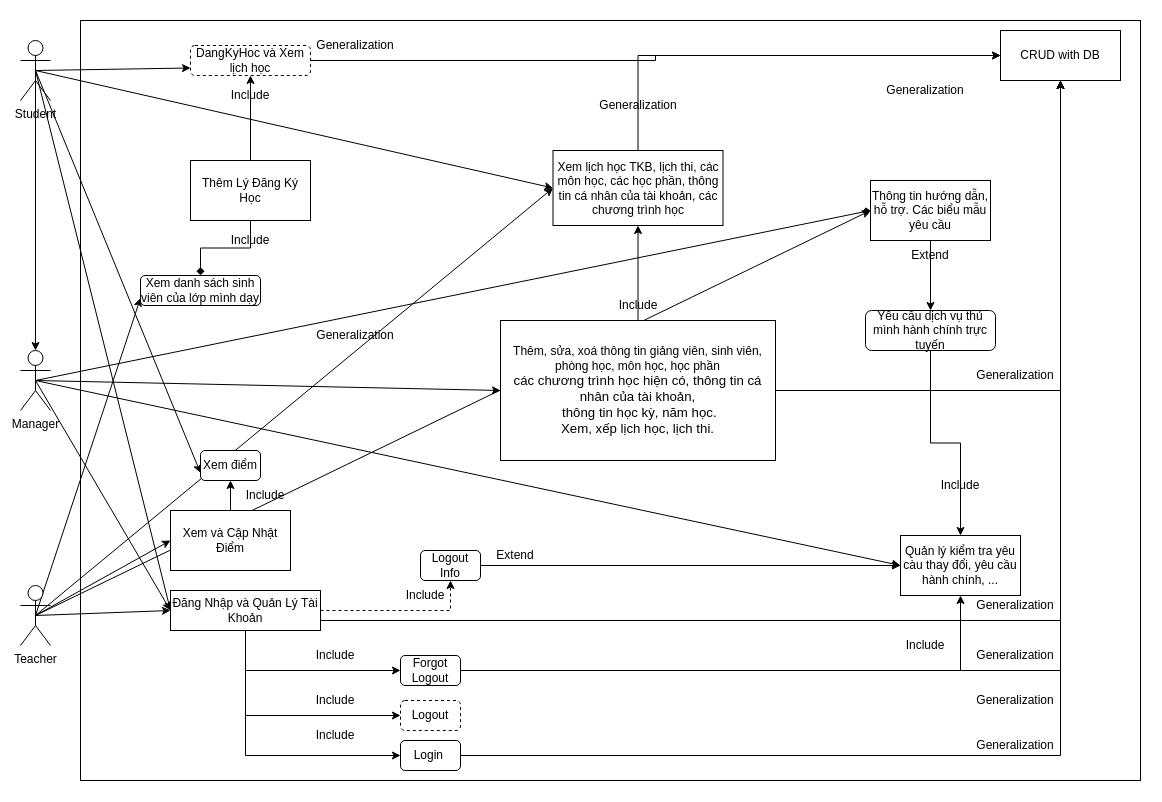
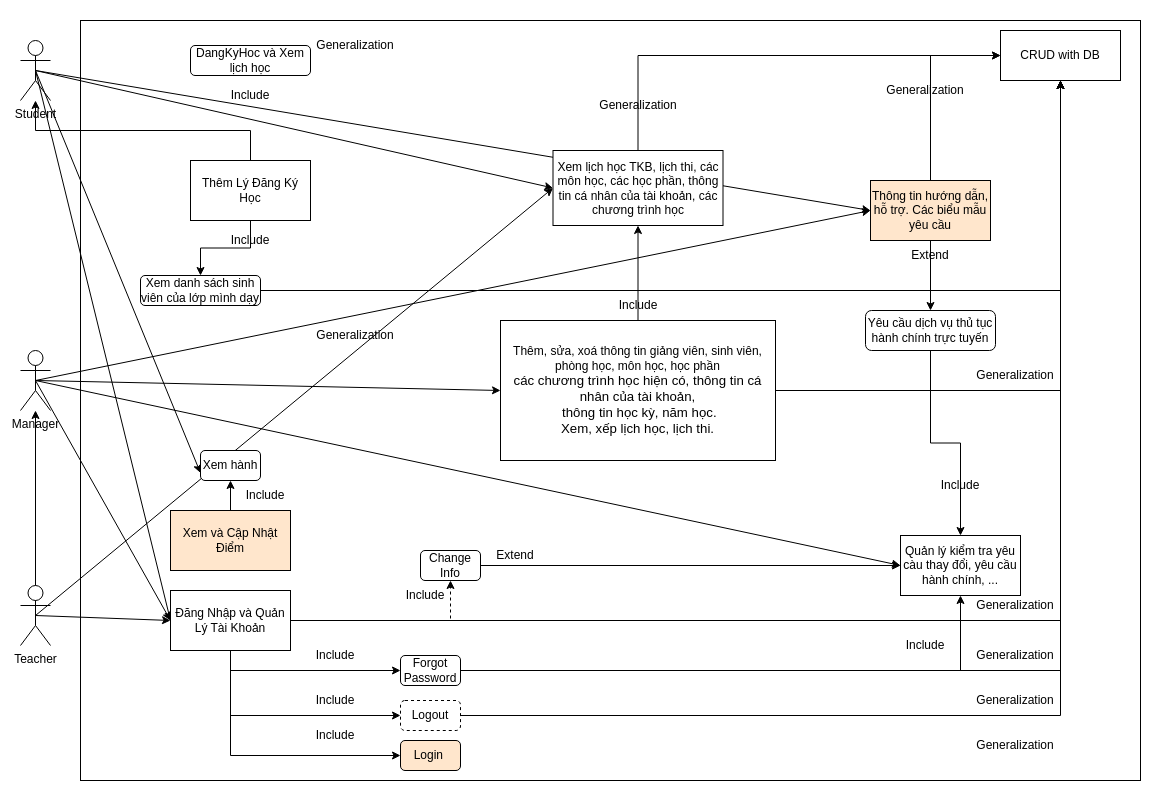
  <mxCell id="0" />
  <mxCell id="1" parent="0" />
  <mxCell id="2" value="" style="rounded=0;whiteSpace=wrap;html=1;" vertex="1" parent="1"><mxGeometry x="80" y="20" width="1060" height="760" as="geometry" /></mxCell>
  <mxCell id="3" style="rounded=0;orthogonalLoop=1;jettySize=auto;html=1;exitX=0.5;exitY=0.5;exitDx=0;exitDy=0;exitPerimeter=0;entryX=0;entryY=0.5;entryDx=0;entryDy=0;" edge="1" parent="1" source="8" target="25"><mxGeometry relative="1" as="geometry" /></mxCell>
- <mxCell id="4" style="rounded=0;orthogonalLoop=1;jettySize=auto;html=1;exitX=0.5;exitY=0.5;exitDx=0;exitDy=0;exitPerimeter=0;entryX=0;entryY=0.75;entryDx=0;entryDy=0;" edge="1" parent="1" source="8" target="53"><mxGeometry relative="1" as="geometry" /></mxCell>
  <mxCell id="5" style="rounded=0;orthogonalLoop=1;jettySize=auto;html=1;exitX=0.5;exitY=0.5;exitDx=0;exitDy=0;exitPerimeter=0;entryX=0;entryY=0.75;entryDx=0;entryDy=0;" edge="1" parent="1" source="8" target="60"><mxGeometry relative="1" as="geometry" /></mxCell>
  <mxCell id="6" style="rounded=0;orthogonalLoop=1;jettySize=auto;html=1;exitX=0.5;exitY=0.5;exitDx=0;exitDy=0;exitPerimeter=0;entryX=0;entryY=0.5;entryDx=0;entryDy=0;" edge="1" parent="1" source="8" target="67"><mxGeometry relative="1" as="geometry" /></mxCell>
- <mxCell id="7" style="rounded=0;orthogonalLoop=1;jettySize=auto;html=1;exitX=0.5;exitY=0.5;exitDx=0;exitDy=0;exitPerimeter=0;" edge="1" parent="1" source="8" target="19"><mxGeometry relative="1" as="geometry" /></mxCell>
+ <mxCell id="7" style="rounded=0;orthogonalLoop=1;jettySize=auto;html=1;exitX=0.5;exitY=0.5;exitDx=0;exitDy=0;exitPerimeter=0;entryX=0;entryY=0.5;entryDx=0;entryDy=0;" edge="1" parent="1" source="8" target="72"><mxGeometry relative="1" as="geometry" /></mxCell>
  <mxCell id="8" value="Student" style="shape=umlActor;verticalLabelPosition=bottom;verticalAlign=top;html=1;outlineConnect=0;" vertex="1" parent="1"><mxGeometry x="20" y="40" width="30" height="60" as="geometry" /></mxCell>
  <mxCell id="9" style="rounded=0;orthogonalLoop=1;jettySize=auto;html=1;exitX=0.5;exitY=0.5;exitDx=0;exitDy=0;exitPerimeter=0;entryX=0;entryY=0.5;entryDx=0;entryDy=0;" edge="1" parent="1" source="14" target="25"><mxGeometry relative="1" as="geometry"><mxPoint x="160" y="360" as="targetPoint" /></mxGeometry></mxCell>
- <mxCell id="10" style="rounded=0;orthogonalLoop=1;jettySize=auto;html=1;exitX=0.5;exitY=0.5;exitDx=0;exitDy=0;exitPerimeter=0;entryX=0;entryY=0.75;entryDx=0;entryDy=0;" edge="1" parent="1" source="14" target="55"><mxGeometry relative="1" as="geometry" /></mxCell>
- <mxCell id="11" style="rounded=0;orthogonalLoop=1;jettySize=auto;html=1;exitX=0.5;exitY=0.5;exitDx=0;exitDy=0;exitPerimeter=0;entryX=0;entryY=0.5;entryDx=0;entryDy=0;" edge="1" parent="1" source="14" target="44"><mxGeometry relative="1" as="geometry" /></mxCell>
+ <mxCell id="10" style="rounded=0;orthogonalLoop=1;jettySize=auto;html=1;exitX=0.5;exitY=0.5;exitDx=0;exitDy=0;exitPerimeter=0;" edge="1" parent="1" source="14" target="19"><mxGeometry relative="1" as="geometry" /></mxCell>
  <mxCell id="12" style="rounded=0;orthogonalLoop=1;jettySize=auto;html=1;exitX=0.5;exitY=0.5;exitDx=0;exitDy=0;exitPerimeter=0;entryX=0;entryY=0.5;entryDx=0;entryDy=0;" edge="1" parent="1" source="14" target="67"><mxGeometry relative="1" as="geometry" /></mxCell>
- <mxCell id="13" style="rounded=0;orthogonalLoop=1;jettySize=auto;html=1;exitX=0.5;exitY=0.5;exitDx=0;exitDy=0;exitPerimeter=0;entryX=0;entryY=0.5;entryDx=0;entryDy=0;" edge="1" parent="1" source="14" target="72"><mxGeometry relative="1" as="geometry" /></mxCell>
  <mxCell id="14" value="Teacher" style="shape=umlActor;verticalLabelPosition=bottom;verticalAlign=top;html=1;outlineConnect=0;" vertex="1" parent="1"><mxGeometry x="20" y="585" width="30" height="60" as="geometry" /></mxCell>
  <mxCell id="15" style="rounded=0;orthogonalLoop=1;jettySize=auto;html=1;exitX=0.5;exitY=0.5;exitDx=0;exitDy=0;exitPerimeter=0;entryX=0;entryY=0.5;entryDx=0;entryDy=0;" edge="1" parent="1" source="19" target="25"><mxGeometry relative="1" as="geometry" /></mxCell>
  <mxCell id="16" style="rounded=0;orthogonalLoop=1;jettySize=auto;html=1;exitX=0.5;exitY=0.5;exitDx=0;exitDy=0;exitPerimeter=0;entryX=0;entryY=0.5;entryDx=0;entryDy=0;" edge="1" parent="1" source="19" target="64"><mxGeometry relative="1" as="geometry" /></mxCell>
- <mxCell id="17" style="rounded=0;orthogonalLoop=1;jettySize=auto;html=1;exitX=0.5;exitY=0.5;exitDx=0;exitDy=0;exitPerimeter=0;entryX=0;entryY=0.5;entryDx=0;entryDy=0;endArrow=diamond;" edge="1" parent="1" source="19" target="72"><mxGeometry relative="1" as="geometry" /></mxCell>
+ <mxCell id="17" style="rounded=0;orthogonalLoop=1;jettySize=auto;html=1;exitX=0.5;exitY=0.5;exitDx=0;exitDy=0;exitPerimeter=0;entryX=0;entryY=0.5;entryDx=0;entryDy=0;" edge="1" parent="1" source="19" target="72"><mxGeometry relative="1" as="geometry" /></mxCell>
  <mxCell id="18" style="rounded=0;orthogonalLoop=1;jettySize=auto;html=1;exitX=0.5;exitY=0.5;exitDx=0;exitDy=0;exitPerimeter=0;entryX=0;entryY=0.5;entryDx=0;entryDy=0;" edge="1" parent="1" source="19" target="35"><mxGeometry relative="1" as="geometry" /></mxCell>
  <mxCell id="19" value="Manager" style="shape=umlActor;verticalLabelPosition=bottom;verticalAlign=top;html=1;outlineConnect=0;" vertex="1" parent="1"><mxGeometry x="20" y="350" width="30" height="60" as="geometry" /></mxCell>
  <mxCell id="20" style="edgeStyle=orthogonalEdgeStyle;rounded=0;orthogonalLoop=1;jettySize=auto;html=1;exitX=1;exitY=0.5;exitDx=0;exitDy=0;entryX=0.5;entryY=1;entryDx=0;entryDy=0;" edge="1" parent="1" source="25" target="26"><mxGeometry relative="1" as="geometry"><mxPoint x="1040" y="260" as="targetPoint" /><Array as="points"><mxPoint x="1060" y="620" /></Array></mxGeometry></mxCell>
  <mxCell id="21" style="edgeStyle=orthogonalEdgeStyle;rounded=0;orthogonalLoop=1;jettySize=auto;html=1;exitX=0.5;exitY=1;exitDx=0;exitDy=0;entryX=0;entryY=0.5;entryDx=0;entryDy=0;" edge="1" parent="1" source="25" target="34"><mxGeometry relative="1" as="geometry" /></mxCell>
  <mxCell id="22" style="edgeStyle=orthogonalEdgeStyle;rounded=0;orthogonalLoop=1;jettySize=auto;html=1;entryX=0;entryY=0.5;entryDx=0;entryDy=0;exitX=0.5;exitY=1;exitDx=0;exitDy=0;" edge="1" parent="1" source="25" target="31"><mxGeometry relative="1" as="geometry" /></mxCell>
  <mxCell id="23" style="edgeStyle=orthogonalEdgeStyle;rounded=0;orthogonalLoop=1;jettySize=auto;html=1;exitX=0.5;exitY=1;exitDx=0;exitDy=0;entryX=0;entryY=0.5;entryDx=0;entryDy=0;" edge="1" parent="1" source="25" target="29"><mxGeometry relative="1" as="geometry" /></mxCell>
  <mxCell id="24" style="edgeStyle=orthogonalEdgeStyle;rounded=0;orthogonalLoop=1;jettySize=auto;html=1;exitX=1;exitY=0.5;exitDx=0;exitDy=0;entryX=0.5;entryY=1;entryDx=0;entryDy=0;dashed=1;" edge="1" parent="1" source="25" target="49"><mxGeometry relative="1" as="geometry" /></mxCell>
- <mxCell id="25" value="Đăng Nhập và Quản Lý Tài Khoản" style="rounded=0;whiteSpace=wrap;html=1;" vertex="1" parent="1"><mxGeometry x="170" y="590" width="150" height="40" as="geometry" /></mxCell>
+ <mxCell id="25" value="Đăng Nhập và Quản Lý Tài Khoản" style="rounded=0;whiteSpace=wrap;html=1;" vertex="1" parent="1"><mxGeometry x="170" y="590" width="120" height="60" as="geometry" /></mxCell>
  <mxCell id="26" value="CRUD with DB" style="rounded=0;whiteSpace=wrap;html=1;" vertex="1" parent="1"><mxGeometry x="1000" y="30" width="120" height="50" as="geometry" /></mxCell>
  <mxCell id="27" value="Generalization" style="text;html=1;strokeColor=none;fillColor=none;align=center;verticalAlign=middle;whiteSpace=wrap;rounded=0;" vertex="1" parent="1"><mxGeometry x="310" y="30" width="90" height="30" as="geometry" /></mxCell>
- <mxCell id="28" style="edgeStyle=orthogonalEdgeStyle;rounded=0;orthogonalLoop=1;jettySize=auto;html=1;exitX=1;exitY=0.5;exitDx=0;exitDy=0;entryX=0.5;entryY=1;entryDx=0;entryDy=0;" edge="1" parent="1" source="29" target="26"><mxGeometry relative="1" as="geometry"><mxPoint x="1040" y="260" as="targetPoint" /><Array as="points"><mxPoint x="1060" y="755" /></Array></mxGeometry></mxCell>
- <mxCell id="29" value="Login&amp;nbsp;" style="rounded=1;whiteSpace=wrap;html=1;" vertex="1" parent="1"><mxGeometry x="400" y="740" width="60" height="30" as="geometry" /></mxCell>
+ <mxCell id="29" value="Login&amp;nbsp;" style="rounded=1;whiteSpace=wrap;html=1;fillColor=#ffe6cc;" vertex="1" parent="1"><mxGeometry x="400" y="740" width="60" height="30" as="geometry" /></mxCell>
+ <mxCell id="30" style="edgeStyle=orthogonalEdgeStyle;rounded=0;orthogonalLoop=1;jettySize=auto;html=1;entryX=0.5;entryY=1;entryDx=0;entryDy=0;" edge="1" parent="1" source="31" target="26"><mxGeometry relative="1" as="geometry"><Array as="points"><mxPoint x="1060" y="715" /></Array></mxGeometry></mxCell>
  <mxCell id="31" value="Logout" style="rounded=1;whiteSpace=wrap;html=1;dashed=1;" vertex="1" parent="1"><mxGeometry x="400" y="700" width="60" height="30" as="geometry" /></mxCell>
  <mxCell id="32" style="edgeStyle=orthogonalEdgeStyle;rounded=0;orthogonalLoop=1;jettySize=auto;html=1;" edge="1" parent="1" source="34" target="35"><mxGeometry relative="1" as="geometry" /></mxCell>
  <mxCell id="33" style="edgeStyle=orthogonalEdgeStyle;rounded=0;orthogonalLoop=1;jettySize=auto;html=1;exitX=1;exitY=0.5;exitDx=0;exitDy=0;entryX=0.5;entryY=1;entryDx=0;entryDy=0;" edge="1" parent="1" source="34" target="26"><mxGeometry relative="1" as="geometry"><Array as="points"><mxPoint x="1060" y="670" /></Array></mxGeometry></mxCell>
- <mxCell id="34" value="Forgot Logout" style="rounded=1;whiteSpace=wrap;html=1;" vertex="1" parent="1"><mxGeometry x="400" y="655" width="60" height="30" as="geometry" /></mxCell>
+ <mxCell id="34" value="Forgot Password" style="rounded=1;whiteSpace=wrap;html=1;" vertex="1" parent="1"><mxGeometry x="400" y="655" width="60" height="30" as="geometry" /></mxCell>
  <mxCell id="35" value="Quản lý kiểm tra yêu càu thay đổi, yêu cầu hành chính, ..." style="rounded=0;whiteSpace=wrap;html=1;" vertex="1" parent="1"><mxGeometry x="900" y="535" width="120" height="60" as="geometry" /></mxCell>
  <mxCell id="36" value="Generalization" style="text;html=1;strokeColor=none;fillColor=none;align=center;verticalAlign=middle;whiteSpace=wrap;rounded=0;" vertex="1" parent="1"><mxGeometry x="970" y="640" width="90" height="30" as="geometry" /></mxCell>
  <mxCell id="37" value="Generalization" style="text;html=1;strokeColor=none;fillColor=none;align=center;verticalAlign=middle;whiteSpace=wrap;rounded=0;" vertex="1" parent="1"><mxGeometry x="970" y="685" width="90" height="30" as="geometry" /></mxCell>
  <mxCell id="38" value="Generalization" style="text;html=1;strokeColor=none;fillColor=none;align=center;verticalAlign=middle;whiteSpace=wrap;rounded=0;" vertex="1" parent="1"><mxGeometry x="970" y="730" width="90" height="30" as="geometry" /></mxCell>
  <mxCell id="39" value="Include" style="text;html=1;strokeColor=none;fillColor=none;align=center;verticalAlign=middle;whiteSpace=wrap;rounded=0;" vertex="1" parent="1"><mxGeometry x="880" y="630" width="90" height="30" as="geometry" /></mxCell>
  <mxCell id="40" value="Include" style="text;html=1;strokeColor=none;fillColor=none;align=center;verticalAlign=middle;whiteSpace=wrap;rounded=0;" vertex="1" parent="1"><mxGeometry x="290" y="640" width="90" height="30" as="geometry" /></mxCell>
  <mxCell id="41" value="Include" style="text;html=1;strokeColor=none;fillColor=none;align=center;verticalAlign=middle;whiteSpace=wrap;rounded=0;" vertex="1" parent="1"><mxGeometry x="290" y="685" width="90" height="30" as="geometry" /></mxCell>
  <mxCell id="42" value="Include" style="text;html=1;strokeColor=none;fillColor=none;align=center;verticalAlign=middle;whiteSpace=wrap;rounded=0;" vertex="1" parent="1"><mxGeometry x="290" y="720" width="90" height="30" as="geometry" /></mxCell>
  <mxCell id="43" style="edgeStyle=orthogonalEdgeStyle;rounded=0;orthogonalLoop=1;jettySize=auto;html=1;entryX=0.5;entryY=1;entryDx=0;entryDy=0;" edge="1" parent="1" source="44" target="60"><mxGeometry relative="1" as="geometry" /></mxCell>
- <mxCell id="44" value="Xem và Cập Nhật Điểm" style="rounded=0;whiteSpace=wrap;html=1;" vertex="1" parent="1"><mxGeometry x="170" y="510" width="120" height="60" as="geometry" /></mxCell>
- <mxCell id="45" style="edgeStyle=orthogonalEdgeStyle;rounded=0;orthogonalLoop=1;jettySize=auto;html=1;exitX=0.5;exitY=0;exitDx=0;exitDy=0;entryX=0.5;entryY=1;entryDx=0;entryDy=0;" edge="1" parent="1" source="47" target="53"><mxGeometry relative="1" as="geometry" /></mxCell>
- <mxCell id="46" style="edgeStyle=orthogonalEdgeStyle;rounded=0;orthogonalLoop=1;jettySize=auto;html=1;exitX=0.5;exitY=1;exitDx=0;exitDy=0;endArrow=diamond;" edge="1" parent="1" source="47" target="55"><mxGeometry relative="1" as="geometry" /></mxCell>
+ <mxCell id="44" value="Xem và Cập Nhật Điểm" style="rounded=0;whiteSpace=wrap;html=1;fillColor=#ffe6cc;" vertex="1" parent="1"><mxGeometry x="170" y="510" width="120" height="60" as="geometry" /></mxCell>
+ <mxCell id="45" style="edgeStyle=orthogonalEdgeStyle;rounded=0;orthogonalLoop=1;jettySize=auto;html=1;exitX=0.5;exitY=0;exitDx=0;exitDy=0;" edge="1" parent="1" source="47" target="8"><mxGeometry relative="1" as="geometry" /></mxCell>
+ <mxCell id="46" style="edgeStyle=orthogonalEdgeStyle;rounded=0;orthogonalLoop=1;jettySize=auto;html=1;exitX=0.5;exitY=1;exitDx=0;exitDy=0;" edge="1" parent="1" source="47" target="55"><mxGeometry relative="1" as="geometry" /></mxCell>
  <mxCell id="47" value="Thêm Lý Đăng Ký Học" style="rounded=0;whiteSpace=wrap;html=1;" vertex="1" parent="1"><mxGeometry x="190" y="160" width="120" height="60" as="geometry" /></mxCell>
  <mxCell id="48" style="edgeStyle=orthogonalEdgeStyle;rounded=0;orthogonalLoop=1;jettySize=auto;html=1;exitX=1;exitY=0.5;exitDx=0;exitDy=0;entryX=0;entryY=0.5;entryDx=0;entryDy=0;" edge="1" parent="1" source="49" target="35"><mxGeometry relative="1" as="geometry" /></mxCell>
- <mxCell id="49" value="Logout Info" style="rounded=1;whiteSpace=wrap;html=1;" vertex="1" parent="1"><mxGeometry x="420" y="550" width="60" height="30" as="geometry" /></mxCell>
+ <mxCell id="49" value="Change Info" style="rounded=1;whiteSpace=wrap;html=1;" vertex="1" parent="1"><mxGeometry x="420" y="550" width="60" height="30" as="geometry" /></mxCell>
  <mxCell id="50" value="Include" style="text;html=1;strokeColor=none;fillColor=none;align=center;verticalAlign=middle;whiteSpace=wrap;rounded=0;" vertex="1" parent="1"><mxGeometry x="380" y="580" width="90" height="30" as="geometry" /></mxCell>
  <mxCell id="51" value="Extend" style="text;html=1;strokeColor=none;fillColor=none;align=center;verticalAlign=middle;whiteSpace=wrap;rounded=0;" vertex="1" parent="1"><mxGeometry x="470" y="540" width="90" height="30" as="geometry" /></mxCell>
- <mxCell id="52" style="edgeStyle=orthogonalEdgeStyle;rounded=0;orthogonalLoop=1;jettySize=auto;html=1;exitX=1;exitY=0.5;exitDx=0;exitDy=0;entryX=0;entryY=0.5;entryDx=0;entryDy=0;" edge="1" parent="1" source="53" target="26"><mxGeometry relative="1" as="geometry" /></mxCell>
- <mxCell id="53" value="DangKyHoc và Xem lịch học" style="rounded=1;whiteSpace=wrap;html=1;dashed=1;" vertex="1" parent="1"><mxGeometry x="190" y="45" width="120" height="30" as="geometry" /></mxCell>
+ <mxCell id="53" value="DangKyHoc và Xem lịch học" style="rounded=1;whiteSpace=wrap;html=1;" vertex="1" parent="1"><mxGeometry x="190" y="45" width="120" height="30" as="geometry" /></mxCell>
+ <mxCell id="54" style="edgeStyle=orthogonalEdgeStyle;rounded=0;orthogonalLoop=1;jettySize=auto;html=1;entryX=0.5;entryY=1;entryDx=0;entryDy=0;" edge="1" parent="1" source="55" target="26"><mxGeometry relative="1" as="geometry" /></mxCell>
  <mxCell id="55" value="Xem danh sách sinh viên của lớp mình dạy" style="rounded=1;whiteSpace=wrap;html=1;" vertex="1" parent="1"><mxGeometry x="140" y="275" width="120" height="30" as="geometry" /></mxCell>
  <mxCell id="56" value="Include" style="text;html=1;strokeColor=none;fillColor=none;align=center;verticalAlign=middle;whiteSpace=wrap;rounded=0;" vertex="1" parent="1"><mxGeometry x="205" y="80" width="90" height="30" as="geometry" /></mxCell>
  <mxCell id="57" value="Include" style="text;html=1;strokeColor=none;fillColor=none;align=center;verticalAlign=middle;whiteSpace=wrap;rounded=0;" vertex="1" parent="1"><mxGeometry x="205" y="225" width="90" height="30" as="geometry" /></mxCell>
  <mxCell id="58" value="Generalization" style="text;html=1;strokeColor=none;fillColor=none;align=center;verticalAlign=middle;whiteSpace=wrap;rounded=0;" vertex="1" parent="1"><mxGeometry x="970" y="590" width="90" height="30" as="geometry" /></mxCell>
  <mxCell id="59" value="Generalization" style="text;html=1;strokeColor=none;fillColor=none;align=center;verticalAlign=middle;whiteSpace=wrap;rounded=0;" vertex="1" parent="1"><mxGeometry x="310" y="320" width="90" height="30" as="geometry" /></mxCell>
- <mxCell id="60" value="Xem điểm" style="rounded=1;whiteSpace=wrap;html=1;" vertex="1" parent="1"><mxGeometry x="200" y="450" width="60" height="30" as="geometry" /></mxCell>
+ <mxCell id="60" value="Xem hành" style="rounded=1;whiteSpace=wrap;html=1;" vertex="1" parent="1"><mxGeometry x="200" y="450" width="60" height="30" as="geometry" /></mxCell>
  <mxCell id="61" value="Include" style="text;html=1;strokeColor=none;fillColor=none;align=center;verticalAlign=middle;whiteSpace=wrap;rounded=0;" vertex="1" parent="1"><mxGeometry x="220" y="480" width="90" height="30" as="geometry" /></mxCell>
  <mxCell id="62" style="edgeStyle=orthogonalEdgeStyle;rounded=0;orthogonalLoop=1;jettySize=auto;html=1;entryX=0.5;entryY=1;entryDx=0;entryDy=0;exitX=1;exitY=0.5;exitDx=0;exitDy=0;" edge="1" parent="1" source="64" target="26"><mxGeometry relative="1" as="geometry"><Array as="points"><mxPoint x="1060" y="390" /></Array></mxGeometry></mxCell>
  <mxCell id="63" style="edgeStyle=orthogonalEdgeStyle;rounded=0;orthogonalLoop=1;jettySize=auto;html=1;entryX=0.5;entryY=1;entryDx=0;entryDy=0;" edge="1" parent="1" source="64" target="67"><mxGeometry relative="1" as="geometry" /></mxCell>
  <mxCell id="64" value="Thêm, sửa, xoá thông tin giảng viên, sinh viên, phòng học, môn học, học phần&lt;br role=&quot;presentation&quot;&gt;&lt;span dir=&quot;ltr&quot; role=&quot;presentation&quot; style=&quot;left: 120.775px; top: 270.958px; font-size: 13.245px; font-family: sans-serif; transform: scaleX(0.964);&quot;&gt;các chương trình học hiện có,&amp;nbsp;thông tin cá nhân của tài khoản,&lt;br&gt;&amp;nbsp;thông tin học kỳ, năm học.&lt;br&gt;Xem, xếp lịch học, lịch thi.&lt;br&gt;&lt;/span&gt;" style="rounded=0;whiteSpace=wrap;html=1;" vertex="1" parent="1"><mxGeometry x="500" y="320" width="275" height="140" as="geometry" /></mxCell>
  <mxCell id="65" value="Generalization" style="text;html=1;strokeColor=none;fillColor=none;align=center;verticalAlign=middle;whiteSpace=wrap;rounded=0;" vertex="1" parent="1"><mxGeometry x="970" y="360" width="90" height="30" as="geometry" /></mxCell>
  <mxCell id="66" style="edgeStyle=orthogonalEdgeStyle;rounded=0;orthogonalLoop=1;jettySize=auto;html=1;exitX=0.5;exitY=0;exitDx=0;exitDy=0;entryX=0;entryY=0.5;entryDx=0;entryDy=0;" edge="1" parent="1" source="67" target="26"><mxGeometry relative="1" as="geometry" /></mxCell>
  <mxCell id="67" value="Xem lịch học TKB, lịch thi, các môn học, các học phần, thông tin cá nhân của tài khoản, các chương trình học" style="rounded=0;whiteSpace=wrap;html=1;" vertex="1" parent="1"><mxGeometry x="552.5" y="150" width="170" height="75" as="geometry" /></mxCell>
  <mxCell id="68" value="Include" style="text;html=1;strokeColor=none;fillColor=none;align=center;verticalAlign=middle;whiteSpace=wrap;rounded=0;" vertex="1" parent="1"><mxGeometry x="592.5" y="290" width="90" height="30" as="geometry" /></mxCell>
  <mxCell id="69" value="Generalization" style="text;html=1;strokeColor=none;fillColor=none;align=center;verticalAlign=middle;whiteSpace=wrap;rounded=0;" vertex="1" parent="1"><mxGeometry x="592.5" y="90" width="90" height="30" as="geometry" /></mxCell>
+ <mxCell id="70" style="edgeStyle=orthogonalEdgeStyle;rounded=0;orthogonalLoop=1;jettySize=auto;html=1;entryX=0;entryY=0.5;entryDx=0;entryDy=0;exitX=0.5;exitY=0;exitDx=0;exitDy=0;" edge="1" parent="1" source="72" target="26"><mxGeometry relative="1" as="geometry" /></mxCell>
  <mxCell id="71" style="edgeStyle=orthogonalEdgeStyle;rounded=0;orthogonalLoop=1;jettySize=auto;html=1;entryX=0.5;entryY=0;entryDx=0;entryDy=0;" edge="1" parent="1" source="72" target="75"><mxGeometry relative="1" as="geometry" /></mxCell>
- <mxCell id="72" value="Thông tin hướng dẫn, hỗ trợ. Các biểu mẫu yêu cầu" style="rounded=0;whiteSpace=wrap;html=1;" vertex="1" parent="1"><mxGeometry x="870" y="180" width="120" height="60" as="geometry" /></mxCell>
+ <mxCell id="72" value="Thông tin hướng dẫn, hỗ trợ. Các biểu mẫu yêu cầu" style="rounded=0;whiteSpace=wrap;html=1;fillColor=#ffe6cc;" vertex="1" parent="1"><mxGeometry x="870" y="180" width="120" height="60" as="geometry" /></mxCell>
  <mxCell id="73" value="Generalization" style="text;html=1;strokeColor=none;fillColor=none;align=center;verticalAlign=middle;whiteSpace=wrap;rounded=0;" vertex="1" parent="1"><mxGeometry x="880" y="75" width="90" height="30" as="geometry" /></mxCell>
  <mxCell id="74" style="edgeStyle=orthogonalEdgeStyle;rounded=0;orthogonalLoop=1;jettySize=auto;html=1;entryX=0.5;entryY=0;entryDx=0;entryDy=0;" edge="1" parent="1" source="75" target="35"><mxGeometry relative="1" as="geometry" /></mxCell>
- <mxCell id="75" value="Yêu cầu dịch vụ thủ mình hành chính trực tuyến" style="rounded=1;whiteSpace=wrap;html=1;" vertex="1" parent="1"><mxGeometry x="865" y="310" width="130" height="40" as="geometry" /></mxCell>
+ <mxCell id="75" value="Yêu cầu dịch vụ thủ tục hành chính trực tuyến" style="rounded=1;whiteSpace=wrap;html=1;" vertex="1" parent="1"><mxGeometry x="865" y="310" width="130" height="40" as="geometry" /></mxCell>
  <mxCell id="76" value="Extend" style="text;html=1;strokeColor=none;fillColor=none;align=center;verticalAlign=middle;whiteSpace=wrap;rounded=0;" vertex="1" parent="1"><mxGeometry x="885" y="240" width="90" height="30" as="geometry" /></mxCell>
  <mxCell id="77" value="Include" style="text;html=1;strokeColor=none;fillColor=none;align=center;verticalAlign=middle;whiteSpace=wrap;rounded=0;" vertex="1" parent="1"><mxGeometry x="915" y="470" width="90" height="30" as="geometry" /></mxCell>
